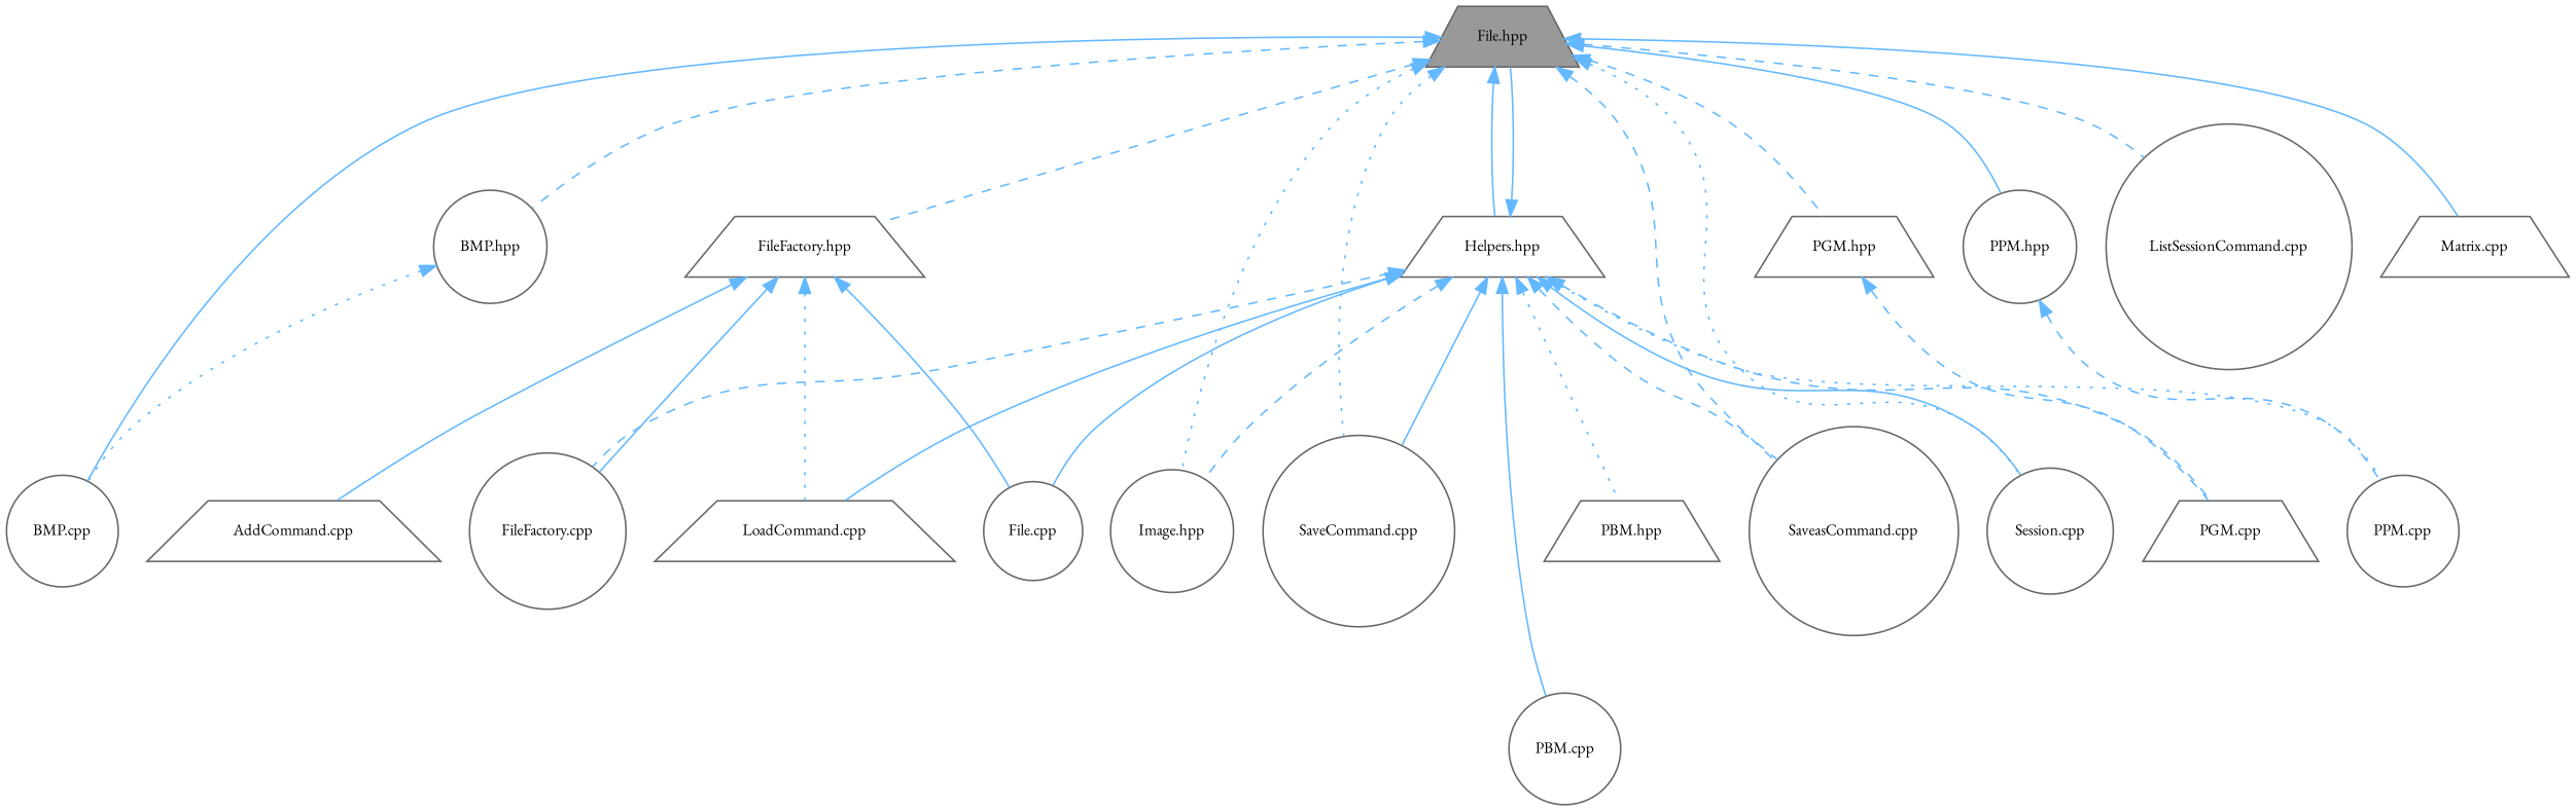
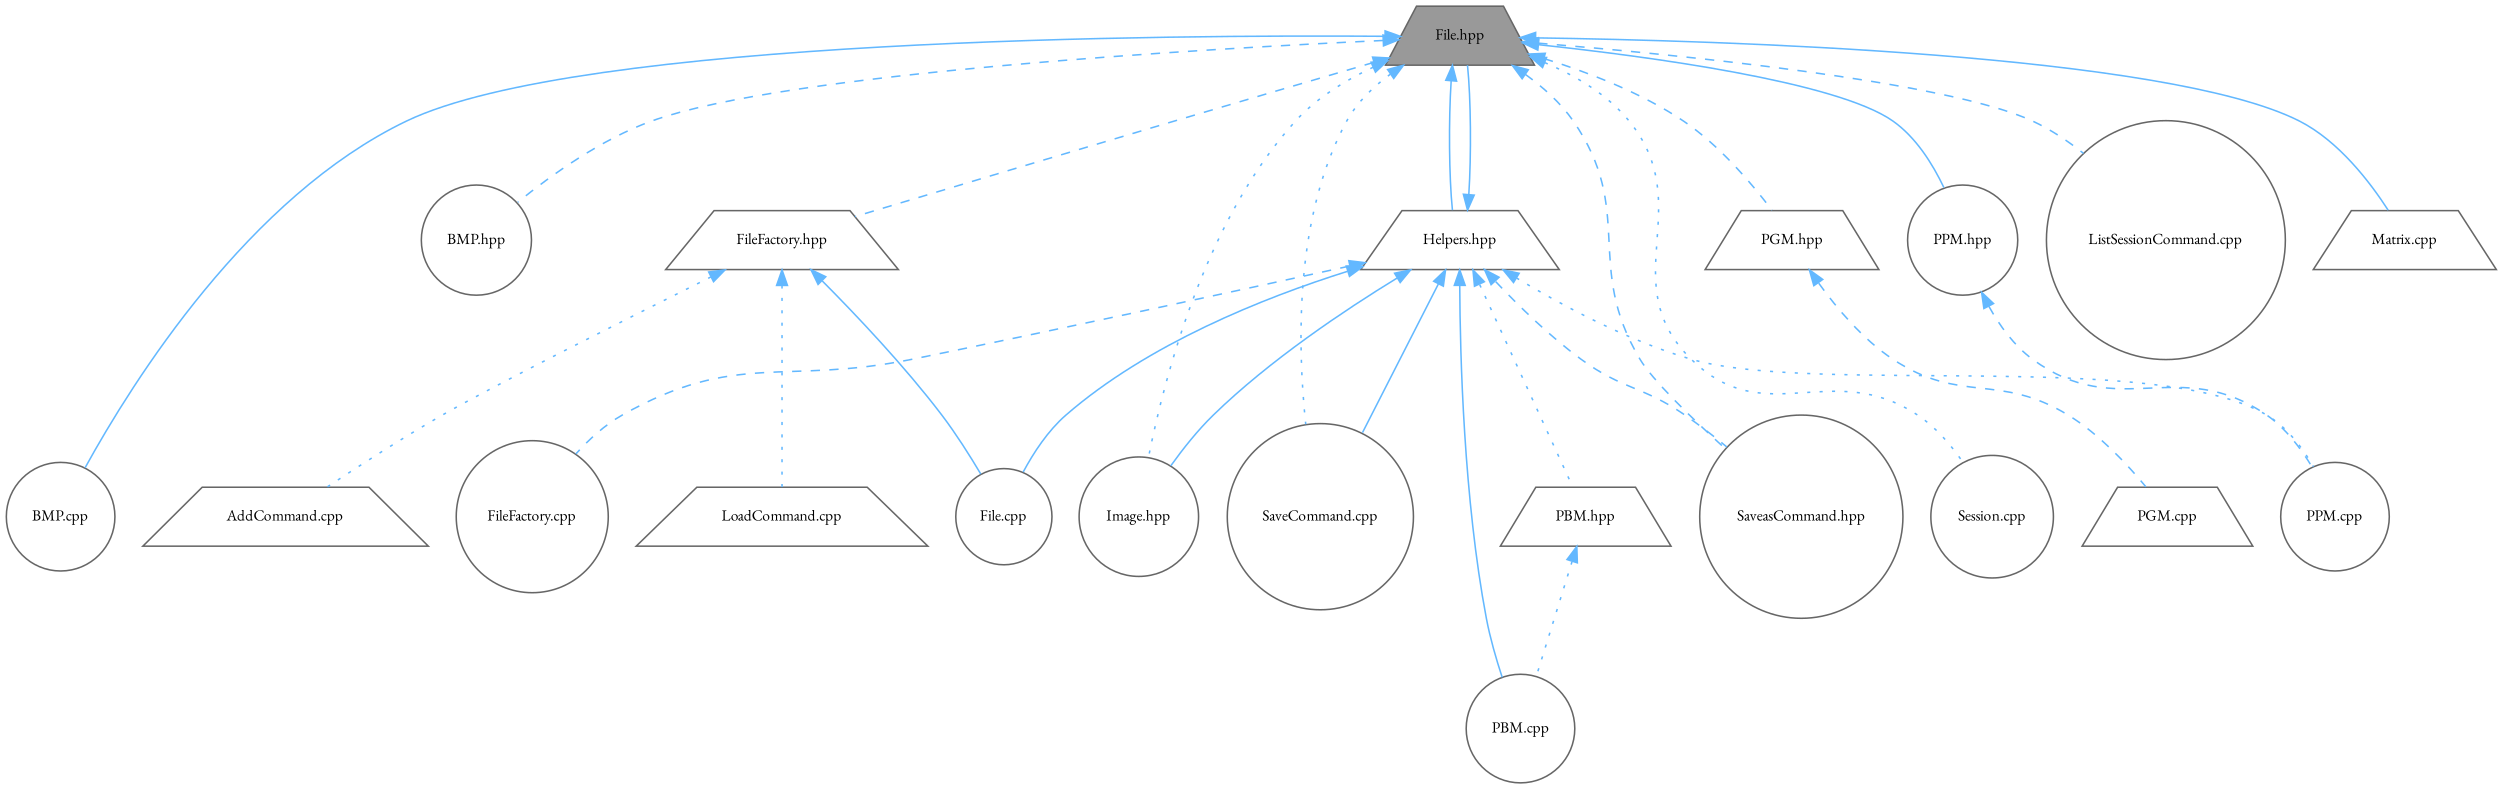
  digraph {
    fontname="EB Garamond"
    node [color=grey40 fillcolor=white fontname="EB Garamond" fontsize=10 shape=circle style=filled]
    edge [color=steelblue1 dir=back fontname="EB Garamond" fontsize=10 labelfontname=Helvetica labelfontsize=10 style=solid]
    n1 [color=gray40 fillcolor=grey60 fontcolor=black height=0.2 label="File.hpp" shape=trapezium width=0.4]
    n2 [height=0.2 label="BMP.cpp" width=0.4]
    n3 [height=0.2 label="BMP.hpp" width=0.4]
    n4 [height=0.2 label="FileFactory.hpp" shape=trapezium width=0.4]
    n5 [height=0.2 label="Helpers.hpp" shape=trapezium width=0.4]
    n6 [height=0.2 label="Image.hpp" width=0.4]
    n7 [height=0.2 label="SaveCommand.cpp" width=0.4]
-   n8 [height=0.2 label="SaveasCommand.cpp" width=0.4]
+   n8 [height=0.2 label="SaveasCommand.hpp" width=0.4]
    n9 [height=0.2 label="Session.cpp" width=0.4]
    n10 [height=0.2 label="ListSessionCommand.cpp" width=0.4]
    n11 [height=0.2 label="Matrix.cpp" shape=trapezium width=0.4]
    n12 [height=0.2 label="PGM.hpp" shape=trapezium width=0.4]
    n13 [height=0.2 label="PPM.hpp" width=0.4]
    n14 [height=0.2 label="AddCommand.cpp" shape=trapezium width=0.4]
    n15 [height=0.2 label="File.cpp" width=0.4]
    n16 [height=0.2 label="FileFactory.cpp" width=0.4]
    n17 [height=0.2 label="LoadCommand.cpp" shape=trapezium width=0.4]
    n18 [height=0.2 label="PBM.hpp" shape=trapezium width=0.4]
    n19 [height=0.2 label="PBM.cpp" width=0.4]
    n20 [height=0.2 label="PGM.cpp" shape=trapezium width=0.4]
    n21 [height=0.2 label="PPM.cpp" width=0.4]
    n1 -> n2
    n1 -> n3 [style=dashed]
    n1 -> n4 [style=dashed]
    n1 -> n5
    n1 -> n6 [style=dotted]
    n1 -> n7 [style=dotted]
    n1 -> n8 [style=dashed]
    n1 -> n9 [style=dotted]
    n1 -> n10 [style=dashed]
    n1 -> n11
    n1 -> n12 [style=dashed]
    n1 -> n13
-   n3 -> n2 [style=dotted]
-   n4 -> n14
+   n4 -> n14 [style=dotted]
    n4 -> n15
-   n4 -> n16
    n4 -> n17 [style=dotted]
    n5 -> n1
-   n5 -> n6 [style=dashed]
+   n5 -> n6
    n5 -> n7
    n5 -> n8 [style=dashed]
-   n5 -> n9
    n5 -> n15
    n5 -> n16 [style=dashed]
-   n5 -> n17
    n5 -> n18 [style=dotted]
    n5 -> n19
-   n5 -> n20 [style=dashed]
    n5 -> n21 [style=dotted]
    n12 -> n20 [style=dashed]
    n13 -> n21 [style=dashed]
+   n18 -> n19 [style=dotted]
  }
